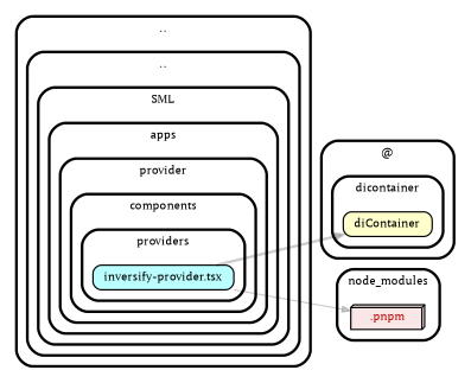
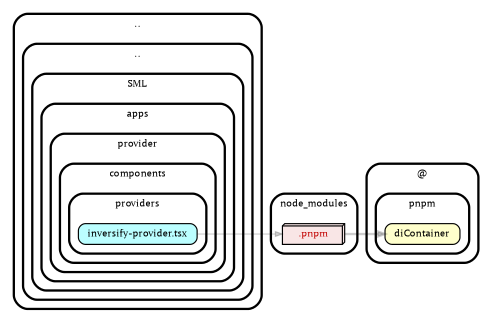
  strict digraph {
    compound=true
    fillcolor="#ffffff"
    fontname="PT Serif"
    fontsize=9
    nodesep=0.16
    rankdir=LR
    ranksep=0.18
    splines=true
    style="rounded,bold,filled"
    node [color=black fontcolor=black fontname="PT Serif" fontsize=9 shape=box style="rounded, filled"]
    edge [arrowhead=normal arrowsize=0.6 color="#00000033" fontname="PT Serif" fontsize=9]
    n1 [fillcolor="#bbfeff" height=0.2 label=<inversify-provider.tsx>]
    n2 [fillcolor="#ffffcc" height=0.2 label=<diContainer>]
    n3 [fillcolor="#c40b0a1a" fontcolor="#c40b0a" height=0.2 label=<.pnpm> shape=box3d]
    subgraph cluster_1 {
      label=".."
      subgraph cluster_2 {
        label=".."
        subgraph cluster_3 {
          label=SML
          subgraph cluster_4 {
            label=apps
            subgraph cluster_5 {
              label=provider
              subgraph cluster_6 {
                label=components
                subgraph cluster_7 {
                  label=providers
                  n1
                }
              }
            }
          }
        }
      }
    }
    subgraph cluster_8 {
      label="@"
      subgraph cluster_9 {
-       label=dicontainer
+       label=pnpm
        n2
      }
    }
    subgraph cluster_10 {
      label=node_modules
      n3
    }
-   n1 -> n2 [penwidth=2.0]
+   n3 -> n2 [penwidth=2.0]
    n1 -> n3 [penwidth=1.0]
  }
